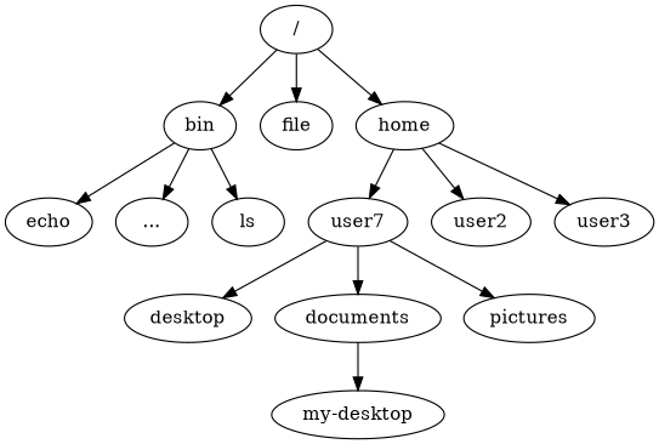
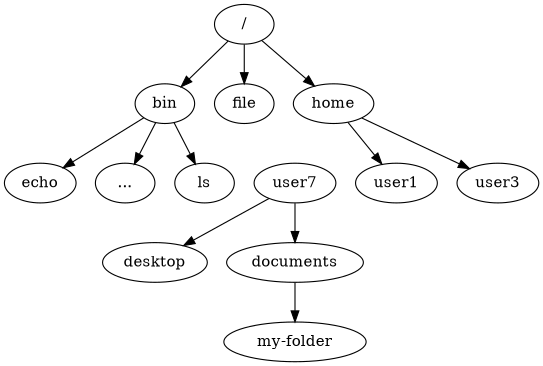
  digraph {
    "/"
    bin
    n3 [label=file]
    home
    echo
    "..."
    ls
    n8 [label=user7]
-   user2
+   user2 [label=user1]
    user3
    desktop
    documents
-   pictures
-   "my-folder" [label="my-desktop"]
+   "my-folder"
    "/" -> bin
    "/" -> n3
    "/" -> home
    bin -> echo
    bin -> "..."
    bin -> ls
-   home -> n8
    home -> user2
    home -> user3
    n8 -> desktop
    n8 -> documents
-   n8 -> pictures
    documents -> "my-folder"
  }
